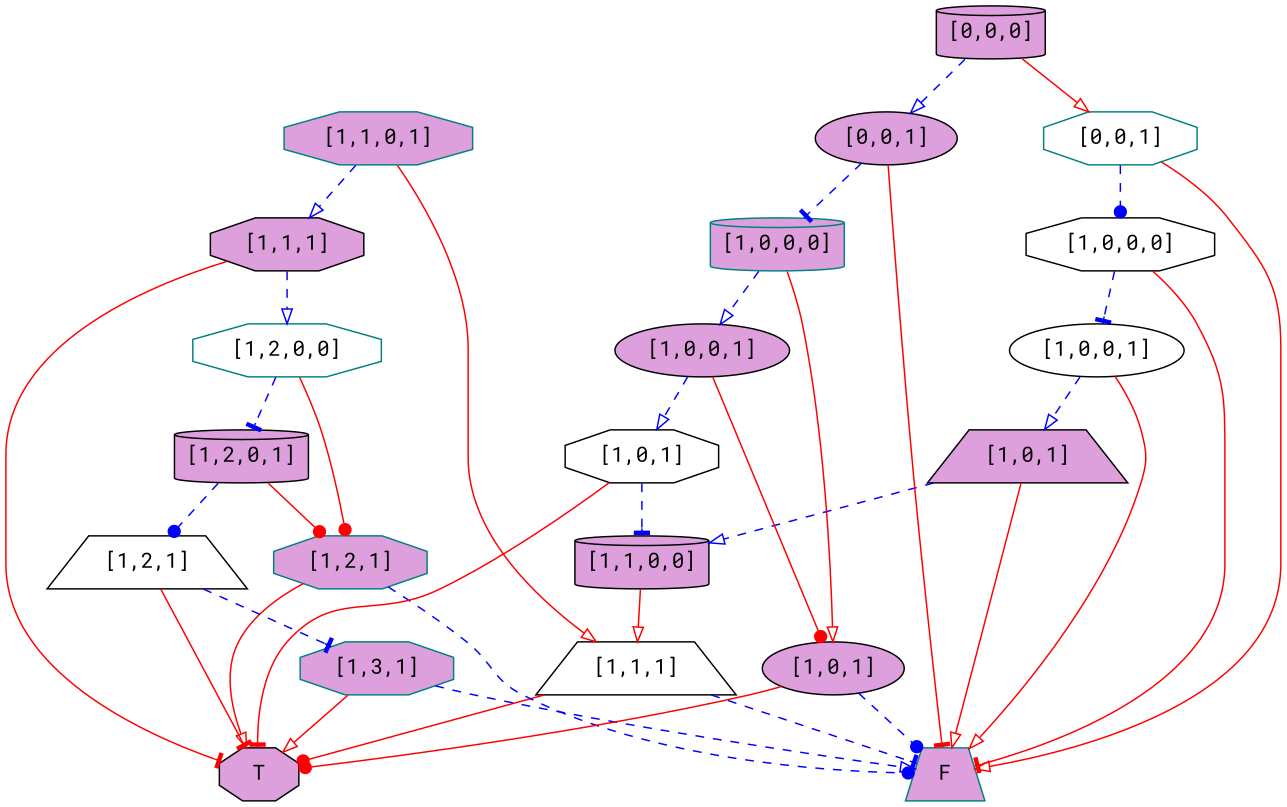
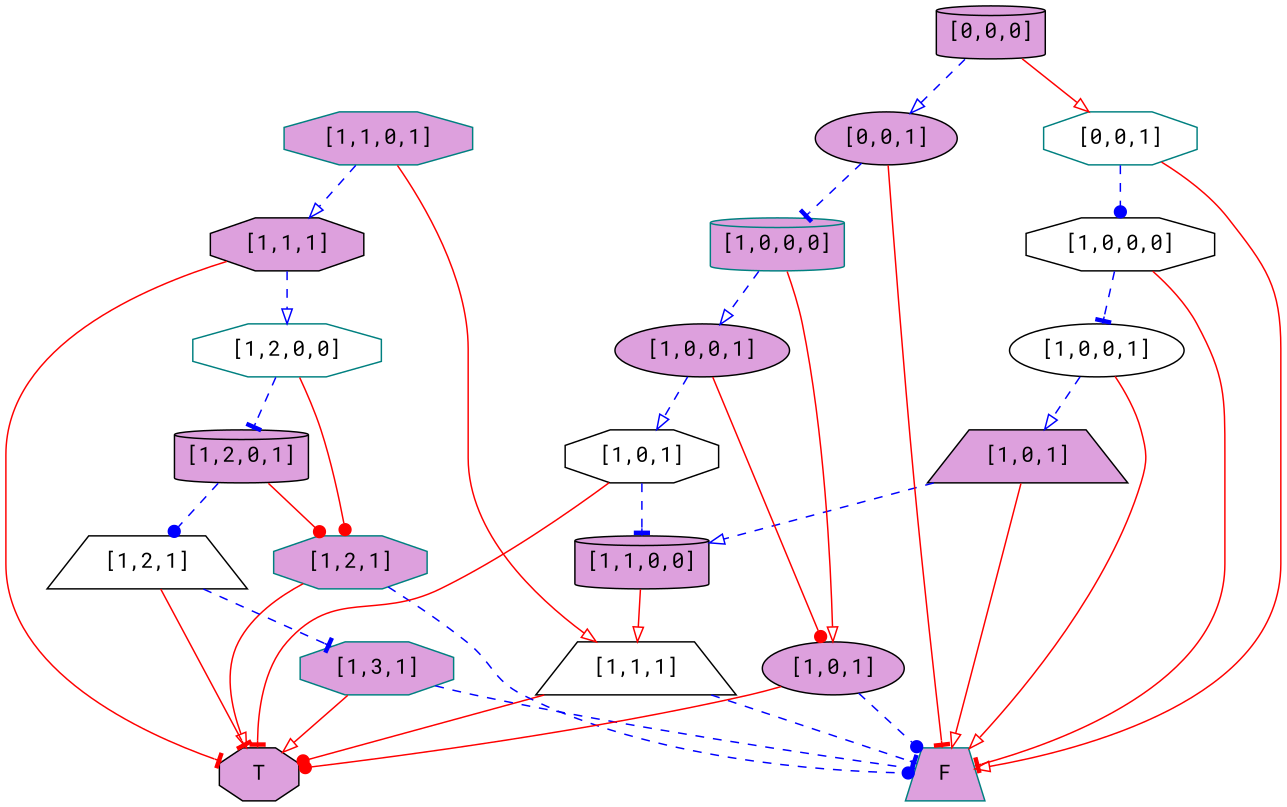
  digraph {
    fontname="Roboto Mono"
    node [color=black fillcolor=plum fontname="Roboto Mono" shape=octagon style=filled]
    edge [arrowhead=onormal color=red fontname="Roboto Mono"]
    n1 [color=teal label=F shape=trapezium]
    n2 [label=T]
    n3 [fillcolor=white label="[1,1,1]" shape=trapezium]
    n4 [color=teal label="[1,2,1]"]
    n5 [color=teal label="[1,3,1]"]
    n6 [fillcolor=white label="[1,2,1]" shape=trapezium]
    n7 [label="[1,2,0,1]" shape=cylinder]
    n8 [color=teal fillcolor=white label="[1,2,0,0]"]
    n9 [label="[1,1,1]"]
    n10 [color=teal label="[1,1,0,1]"]
    n11 [label="[1,1,0,0]" shape=cylinder]
    n12 [label="[1,0,1]" shape=trapezium]
    n13 [fillcolor=white label="[1,0,0,1]" shape=ellipse]
    n14 [fillcolor=white label="[1,0,0,0]"]
    n15 [color=teal fillcolor=white label="[0,0,1]"]
    n16 [label="[1,0,1]" shape=ellipse]
    n17 [fillcolor=white label="[1,0,1]"]
    n18 [label="[1,0,0,1]" shape=ellipse]
    n19 [color=teal label="[1,0,0,0]" shape=cylinder]
    n20 [label="[0,0,1]" shape=ellipse]
    n21 [label="[0,0,0]" shape=cylinder]
    n3 -> n1 [arrowhead=tee color=blue style=dashed]
    n3 -> n2 [arrowhead=dot]
    n4 -> n1 [arrowhead=dot color=blue style=dashed]
    n4 -> n2
-   n5 -> n1 [color=blue style=dashed]
+   n5 -> n1 [arrowhead=tee color=blue style=dashed]
    n5 -> n2
    n6 -> n2 [arrowhead=tee]
    n6 -> n5 [arrowhead=tee color=blue style=dashed]
    n7 -> n4 [arrowhead=dot]
    n7 -> n6 [arrowhead=dot color=blue style=dashed]
    n8 -> n4 [arrowhead=dot]
    n8 -> n7 [arrowhead=tee color=blue style=dashed]
    n9 -> n2 [arrowhead=tee]
    n9 -> n8 [color=blue style=dashed]
    n10 -> n3
    n10 -> n9 [color=blue style=dashed]
    n11 -> n3
    n12 -> n1
    n12 -> n11 [color=blue style=dashed]
    n13 -> n1
    n13 -> n12 [color=blue style=dashed]
    n14 -> n1 [arrowhead=tee]
    n14 -> n13 [arrowhead=tee color=blue style=dashed]
    n15 -> n1
    n15 -> n14 [arrowhead=dot color=blue style=dashed]
    n16 -> n1 [arrowhead=dot color=blue style=dashed]
    n16 -> n2 [arrowhead=dot]
    n17 -> n2 [arrowhead=tee]
    n17 -> n11 [arrowhead=tee color=blue style=dashed]
    n18 -> n16 [arrowhead=dot]
    n18 -> n17 [color=blue style=dashed]
    n19 -> n16
    n19 -> n18 [color=blue style=dashed]
    n20 -> n1 [arrowhead=tee]
    n20 -> n19 [arrowhead=tee color=blue style=dashed]
    n21 -> n15
    n21 -> n20 [color=blue style=dashed]
  }
